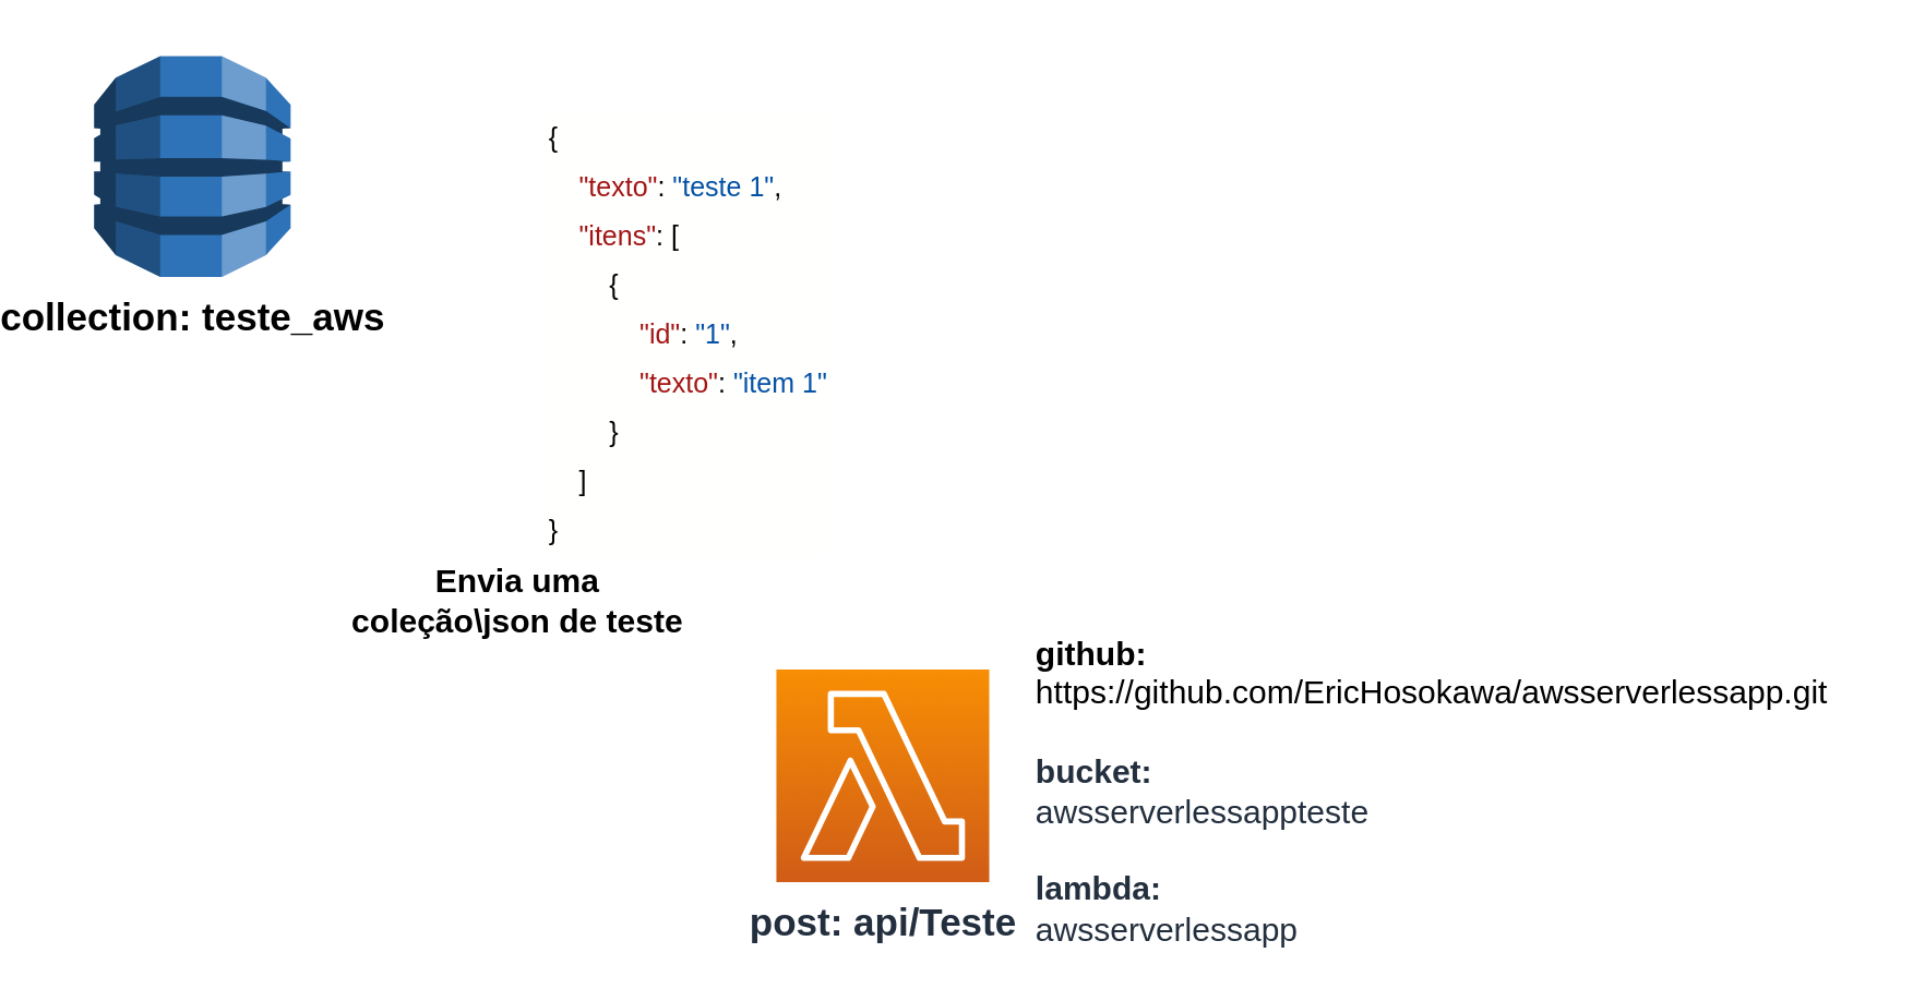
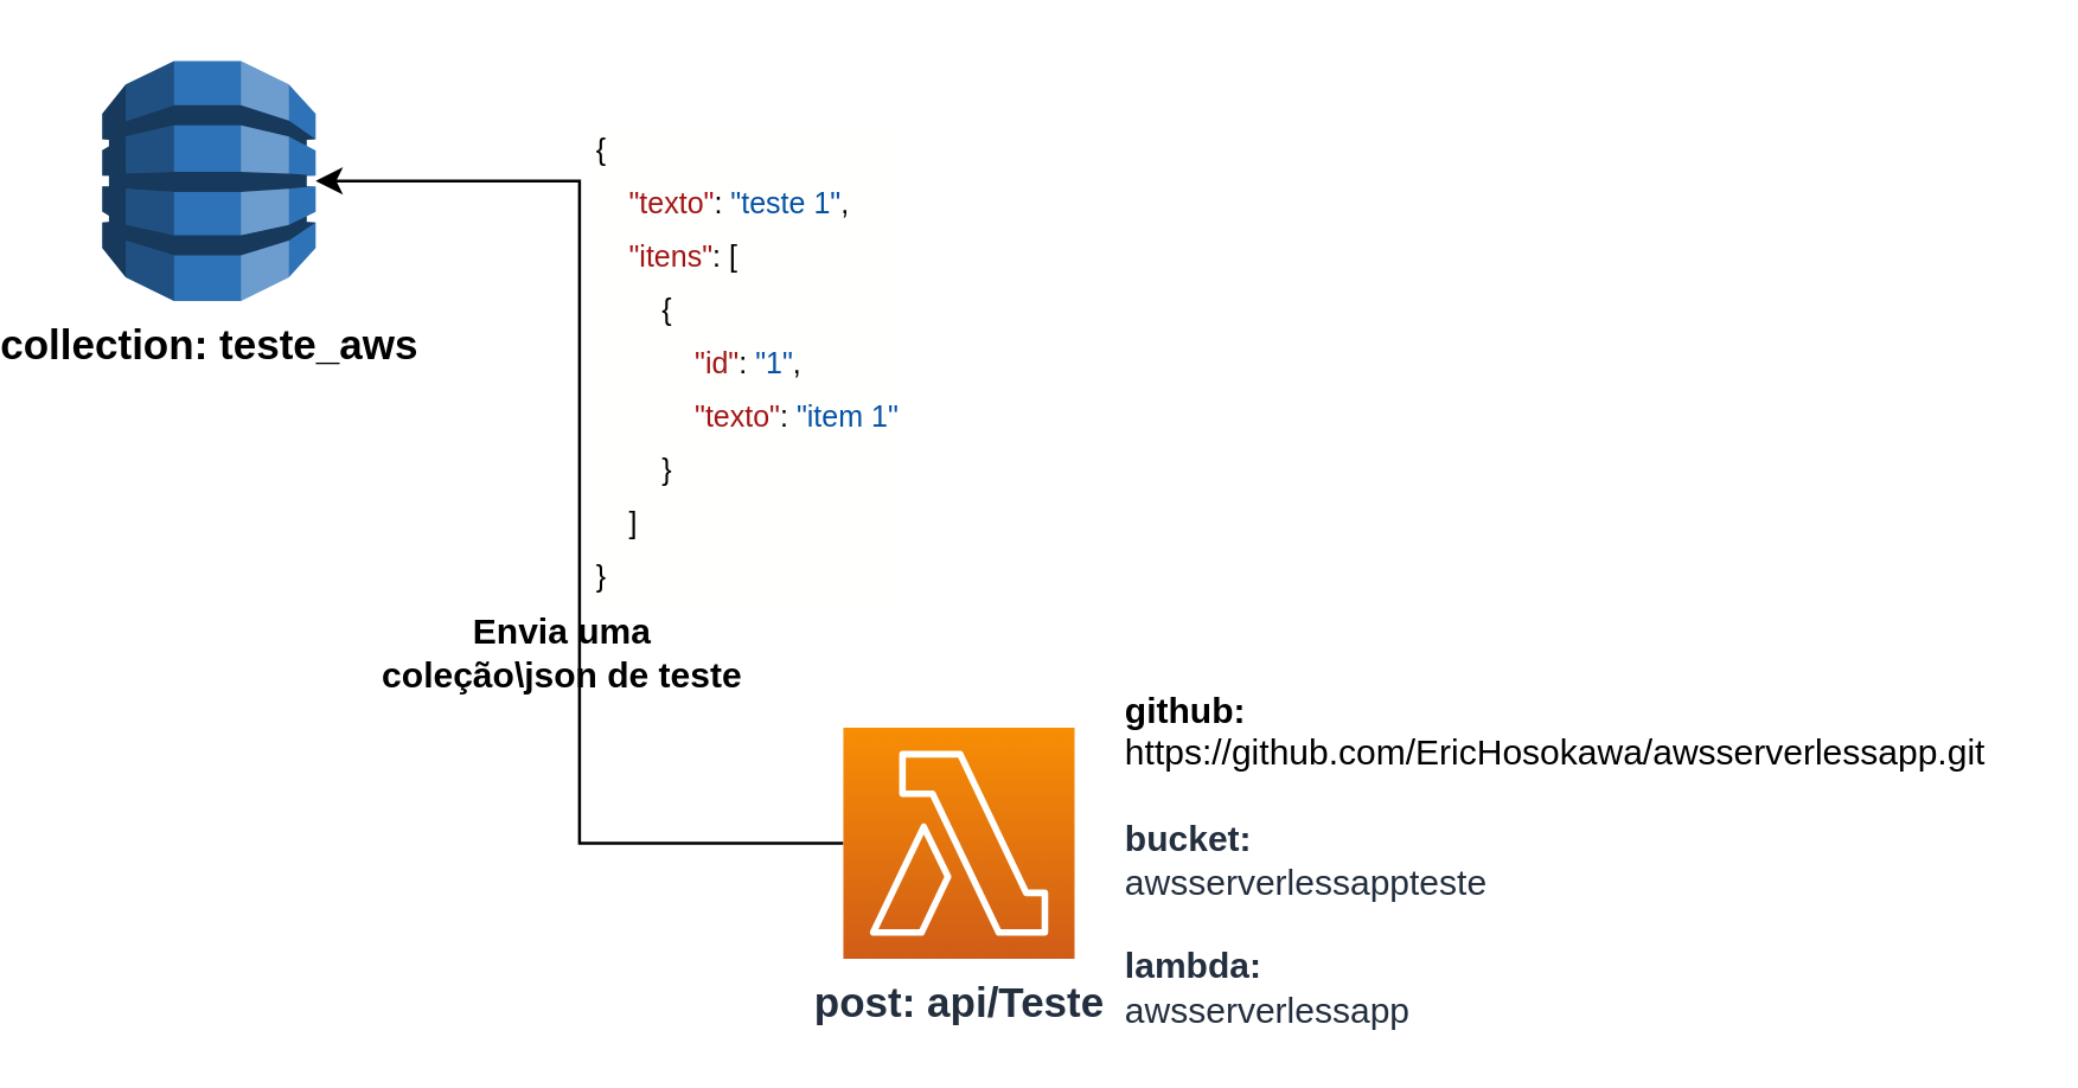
  <mxCell id="0" />
  <mxCell id="1" parent="0" />
  <mxCell id="2" value="&lt;div style=&quot;color: rgb(0 , 0 , 0) ; background-color: rgb(255 , 255 , 254) ; font-weight: normal ; font-size: 10px ; line-height: 18px&quot;&gt;&lt;div&gt;&lt;span style=&quot;color: #000000&quot;&gt;{&lt;/span&gt;&lt;/div&gt;&lt;div&gt;&lt;span style=&quot;color: #000000&quot;&gt;&amp;nbsp;&amp;nbsp;&amp;nbsp;&amp;nbsp;&lt;/span&gt;&lt;span style=&quot;color: #a31515&quot;&gt;&quot;texto&quot;&lt;/span&gt;&lt;span style=&quot;color: #000000&quot;&gt;:&amp;nbsp;&lt;/span&gt;&lt;span style=&quot;color: #0451a5&quot;&gt;&quot;teste&amp;nbsp;1&quot;&lt;/span&gt;&lt;span style=&quot;color: #000000&quot;&gt;,&lt;/span&gt;&lt;/div&gt;&lt;div&gt;&lt;span style=&quot;color: #000000&quot;&gt;&amp;nbsp;&amp;nbsp;&amp;nbsp;&amp;nbsp;&lt;/span&gt;&lt;span style=&quot;color: #a31515&quot;&gt;&quot;itens&quot;&lt;/span&gt;&lt;span style=&quot;color: #000000&quot;&gt;:&amp;nbsp;[&lt;/span&gt;&lt;/div&gt;&lt;div&gt;&lt;span style=&quot;color: #000000&quot;&gt;&amp;nbsp;&amp;nbsp;&amp;nbsp;&amp;nbsp;&amp;nbsp;&amp;nbsp;&amp;nbsp;&amp;nbsp;{&lt;/span&gt;&lt;/div&gt;&lt;div&gt;&lt;span style=&quot;color: #000000&quot;&gt;&amp;nbsp;&amp;nbsp;&amp;nbsp;&amp;nbsp;&amp;nbsp;&amp;nbsp;&amp;nbsp;&amp;nbsp;&amp;nbsp;&amp;nbsp;&amp;nbsp;&amp;nbsp;&lt;/span&gt;&lt;span style=&quot;color: #a31515&quot;&gt;&quot;id&quot;&lt;/span&gt;&lt;span style=&quot;color: #000000&quot;&gt;:&amp;nbsp;&lt;/span&gt;&lt;span style=&quot;color: #0451a5&quot;&gt;&quot;1&quot;&lt;/span&gt;&lt;span style=&quot;color: #000000&quot;&gt;,&lt;/span&gt;&lt;/div&gt;&lt;div&gt;&lt;span style=&quot;color: #000000&quot;&gt;&amp;nbsp;&amp;nbsp;&amp;nbsp;&amp;nbsp;&amp;nbsp;&amp;nbsp;&amp;nbsp;&amp;nbsp;&amp;nbsp;&amp;nbsp;&amp;nbsp;&amp;nbsp;&lt;/span&gt;&lt;span style=&quot;color: #a31515&quot;&gt;&quot;texto&quot;&lt;/span&gt;&lt;span style=&quot;color: #000000&quot;&gt;:&amp;nbsp;&lt;/span&gt;&lt;span style=&quot;color: #0451a5&quot;&gt;&quot;item&amp;nbsp;1&quot;&lt;/span&gt;&lt;/div&gt;&lt;div&gt;&lt;span style=&quot;color: #000000&quot;&gt;&amp;nbsp;&amp;nbsp;&amp;nbsp;&amp;nbsp;&amp;nbsp;&amp;nbsp;&amp;nbsp;&amp;nbsp;}&lt;/span&gt;&lt;/div&gt;&lt;div&gt;&lt;span style=&quot;color: #000000&quot;&gt;&amp;nbsp;&amp;nbsp;&amp;nbsp;&amp;nbsp;]&lt;/span&gt;&lt;/div&gt;&lt;div&gt;&lt;span style=&quot;color: #000000&quot;&gt;}&lt;/span&gt;&lt;/div&gt;&lt;/div&gt;" style="text;whiteSpace=wrap;html=1;" vertex="1" parent="1"><mxGeometry x="185" y="35" width="110" height="170" as="geometry" /></mxCell>
  <mxCell id="3" value="&lt;b&gt;&lt;font style=&quot;font-size: 14px&quot;&gt;collection: teste_aws&lt;/font&gt;&lt;/b&gt;" style="outlineConnect=0;dashed=0;verticalLabelPosition=bottom;verticalAlign=top;align=center;html=1;shape=mxgraph.aws3.dynamo_db;fillColor=#2E73B8;gradientColor=none;" vertex="1" parent="1"><mxGeometry x="20" y="20" width="72" height="81" as="geometry" /></mxCell>
+ <mxCell id="4" style="edgeStyle=orthogonalEdgeStyle;rounded=0;orthogonalLoop=1;jettySize=auto;html=1;entryX=1;entryY=0.5;entryDx=0;entryDy=0;entryPerimeter=0;" edge="1" parent="1" source="5" target="3"><mxGeometry relative="1" as="geometry" /></mxCell>
  <mxCell id="5" value="&lt;b&gt;&lt;font style=&quot;font-size: 14px&quot;&gt;post: api/Teste&lt;br&gt;&lt;/font&gt;&lt;/b&gt;" style="points=[[0,0,0],[0.25,0,0],[0.5,0,0],[0.75,0,0],[1,0,0],[0,1,0],[0.25,1,0],[0.5,1,0],[0.75,1,0],[1,1,0],[0,0.25,0],[0,0.5,0],[0,0.75,0],[1,0.25,0],[1,0.5,0],[1,0.75,0]];outlineConnect=0;fontColor=#232F3E;gradientColor=#F78E04;gradientDirection=north;fillColor=#D05C17;strokeColor=#ffffff;dashed=0;verticalLabelPosition=bottom;verticalAlign=top;align=center;html=1;fontSize=12;fontStyle=0;aspect=fixed;shape=mxgraph.aws4.resourceIcon;resIcon=mxgraph.aws4.lambda;" vertex="1" parent="1"><mxGeometry x="270" y="245" width="78" height="78" as="geometry" /></mxCell>
  <mxCell id="6" value="&lt;b&gt;Envia uma &lt;br&gt;coleção\json de teste&lt;/b&gt;" style="text;html=1;align=center;verticalAlign=middle;resizable=0;points=[];autosize=1;strokeColor=none;" vertex="1" parent="1"><mxGeometry x="105" y="205" width="140" height="30" as="geometry" /></mxCell>
  <mxCell id="7" value="&lt;font&gt;&lt;b style=&quot;font-size: 12px ; color: rgb(35 , 47 , 62)&quot;&gt;&lt;font style=&quot;font-size: 12px&quot;&gt;&lt;div style=&quot;text-align: left&quot;&gt;&lt;span style=&quot;color: rgb(0 , 0 , 0)&quot;&gt;github:&amp;nbsp;&lt;/span&gt;&lt;/div&gt;&lt;div style=&quot;text-align: left&quot;&gt;&lt;span style=&quot;color: rgb(0 , 0 , 0) ; font-weight: normal&quot;&gt;https://github.com/EricHosokawa/awsserverlessapp.git&lt;/span&gt;&lt;/div&gt;&lt;div style=&quot;text-align: left&quot;&gt;&lt;span style=&quot;color: rgb(0 , 0 , 0) ; font-weight: normal&quot;&gt;&lt;br&gt;&lt;/span&gt;&lt;/div&gt;&lt;/font&gt;&lt;/b&gt;&lt;font style=&quot;font-size: 12px ; color: rgb(35 , 47 , 62)&quot;&gt;&lt;div style=&quot;text-align: left&quot;&gt;&lt;span&gt;&lt;b&gt;bucket:&amp;nbsp;&lt;/b&gt;&lt;/span&gt;&lt;/div&gt;&lt;div style=&quot;text-align: left&quot;&gt;&lt;span&gt;awsserverlessappteste&lt;/span&gt;&lt;/div&gt;&lt;div style=&quot;text-align: left&quot;&gt;&lt;span&gt;&lt;br&gt;&lt;/span&gt;&lt;/div&gt;&lt;div style=&quot;text-align: left&quot;&gt;&lt;b&gt;lambda:&amp;nbsp;&lt;/b&gt;&lt;/div&gt;&lt;div style=&quot;text-align: left&quot;&gt;awsserverlessapp&lt;/div&gt;&lt;/font&gt;&lt;/font&gt;" style="text;html=1;align=center;verticalAlign=middle;resizable=0;points=[];autosize=1;strokeColor=none;" vertex="1" parent="1"><mxGeometry x="355" y="235" width="310" height="110" as="geometry" /></mxCell>
